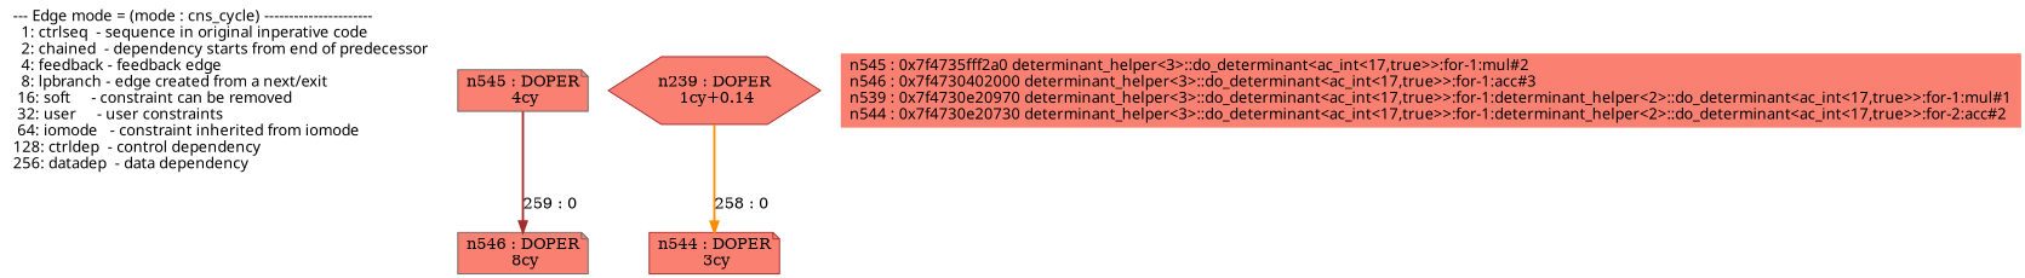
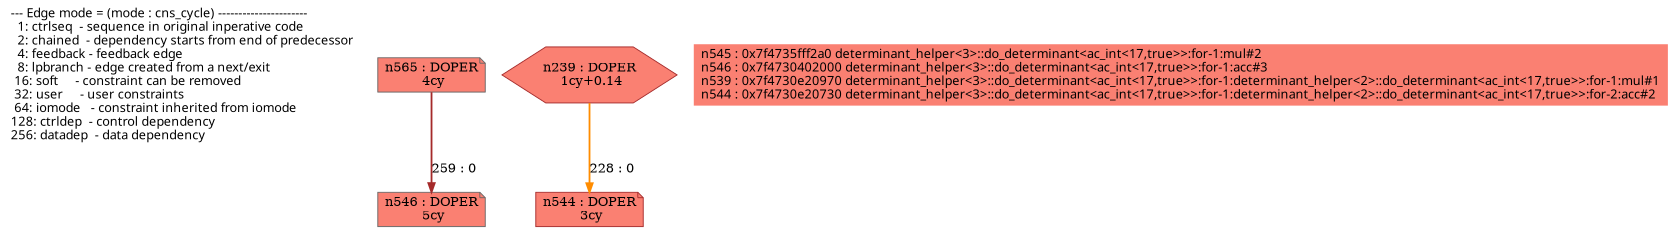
  digraph {
    node [color=brown fillcolor=salmon shape=note style=filled]
    edge [style=bold]
    n1 [fillcolor=white fontname=Fixed label="--- Edge mode = (mode : cns_cycle) ----------------------\l  1: ctrlseq  - sequence in original inperative code     \l  2: chained  - dependency starts from end of predecessor\l  4: feedback - feedback edge                            \l  8: lpbranch - edge created from a next/exit            \l 16: soft     - constraint can be removed                \l 32: user     - user constraints                         \l 64: iomode   - constraint inherited from iomode         \l128: ctrldep  - control dependency                       \l256: datadep  - data dependency                          \l" labeljust=left shape=none]
-   n2 [color=gray40 label="n545 : DOPER\n 4cy\n"]
-   n3 [color=gray40 label="n546 : DOPER\n 8cy\n"]
+   n2 [color=gray40 label="n565 : DOPER\n 4cy\n"]
+   n3 [color=gray40 label="n546 : DOPER\n 5cy\n"]
    n4 [label="n239 : DOPER\n 1cy+0.14\n" shape=hexagon]
    n5 [label="n544 : DOPER\n 3cy\n"]
    n6 [color=gray40 fontname=Fixed label="n545 : 0x7f4735fff2a0 determinant_helper<3>::do_determinant<ac_int<17,true>>:for-1:mul#2\ln546 : 0x7f4730402000 determinant_helper<3>::do_determinant<ac_int<17,true>>:for-1:acc#3\ln539 : 0x7f4730e20970 determinant_helper<3>::do_determinant<ac_int<17,true>>:for-1:determinant_helper<2>::do_determinant<ac_int<17,true>>:for-1:mul#1\ln544 : 0x7f4730e20730 determinant_helper<3>::do_determinant<ac_int<17,true>>:for-1:determinant_helper<2>::do_determinant<ac_int<17,true>>:for-2:acc#2\l" labeljust=left shape=none]
    n2 -> n3 [color=brown label="259 : 0"]
-   n4 -> n5 [color=darkorange label="258 : 0"]
+   n4 -> n5 [color=darkorange label="228 : 0"]
  }
